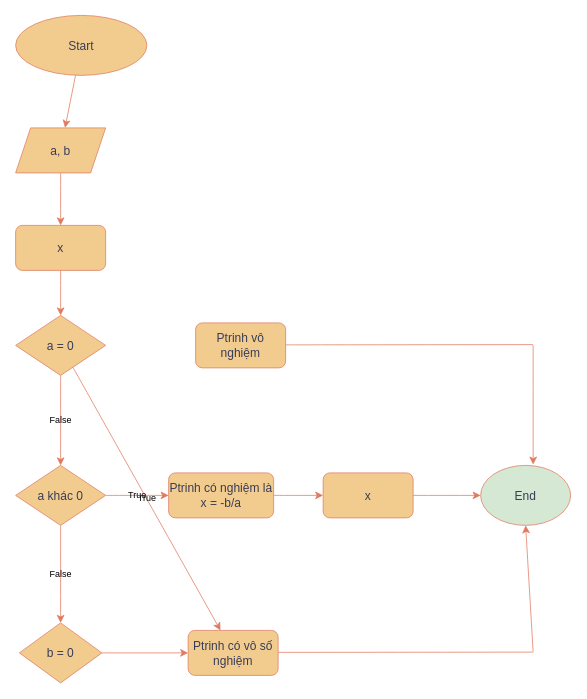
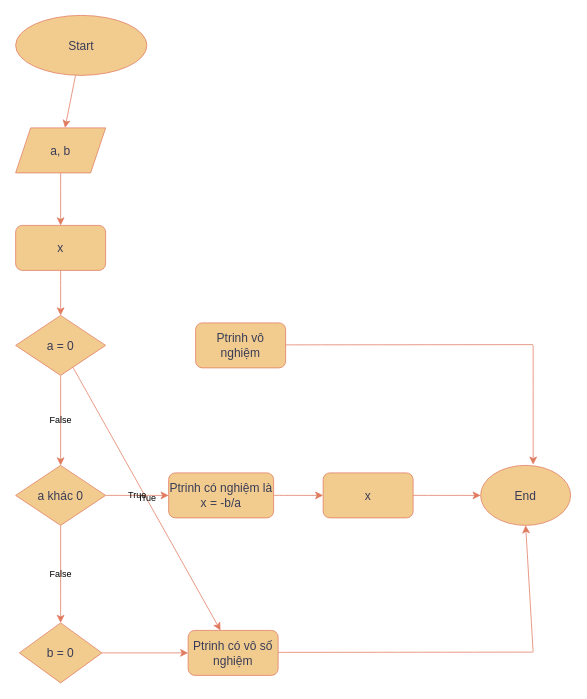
  <mxCell id="0" />
  <mxCell id="1" parent="0" />
  <mxCell id="2" value="" style="edgeStyle=none;curved=1;rounded=0;orthogonalLoop=1;jettySize=auto;html=1;fontSize=12;startSize=8;endSize=8;labelBackgroundColor=none;strokeColor=#E07A5F;fontColor=default;" edge="1" parent="1" source="3" target="5"><mxGeometry relative="1" as="geometry" /></mxCell>
  <mxCell id="3" value="Start" style="ellipse;whiteSpace=wrap;html=1;fontSize=16;labelBackgroundColor=none;fillColor=#F2CC8F;strokeColor=#E07A5F;fontColor=#393C56;" vertex="1" parent="1"><mxGeometry x="20" y="20" width="175" height="80" as="geometry" /></mxCell>
  <mxCell id="4" value="" style="edgeStyle=none;curved=1;rounded=0;orthogonalLoop=1;jettySize=auto;html=1;fontSize=12;startSize=8;endSize=8;labelBackgroundColor=none;strokeColor=#E07A5F;fontColor=default;" edge="1" parent="1" source="5" target="7"><mxGeometry relative="1" as="geometry" /></mxCell>
  <mxCell id="5" value="a, b" style="shape=parallelogram;perimeter=parallelogramPerimeter;whiteSpace=wrap;html=1;fixedSize=1;fontSize=16;labelBackgroundColor=none;fillColor=#F2CC8F;strokeColor=#E07A5F;fontColor=#393C56;" vertex="1" parent="1"><mxGeometry x="20" y="170" width="120" height="60" as="geometry" /></mxCell>
  <mxCell id="6" value="" style="edgeStyle=none;curved=1;rounded=0;orthogonalLoop=1;jettySize=auto;html=1;fontSize=12;startSize=8;endSize=8;labelBackgroundColor=none;strokeColor=#E07A5F;fontColor=default;" edge="1" parent="1" source="7" target="10"><mxGeometry relative="1" as="geometry" /></mxCell>
  <mxCell id="7" value="x" style="rounded=1;whiteSpace=wrap;html=1;fontSize=16;labelBackgroundColor=none;fillColor=#F2CC8F;strokeColor=#E07A5F;fontColor=#393C56;" vertex="1" parent="1"><mxGeometry x="20" y="300" width="120" height="60" as="geometry" /></mxCell>
  <mxCell id="8" value="True" style="edgeStyle=none;curved=1;rounded=0;orthogonalLoop=1;jettySize=auto;html=1;fontSize=12;startSize=8;endSize=8;labelBackgroundColor=none;strokeColor=#E07A5F;fontColor=default;" edge="1" parent="1" source="10" target="19"><mxGeometry relative="1" as="geometry" /></mxCell>
  <mxCell id="9" value="False" style="edgeStyle=none;curved=1;rounded=0;orthogonalLoop=1;jettySize=auto;html=1;fontSize=12;startSize=8;endSize=8;labelBackgroundColor=none;strokeColor=#E07A5F;fontColor=default;" edge="1" parent="1" source="10" target="14"><mxGeometry relative="1" as="geometry" /></mxCell>
  <mxCell id="10" value="a = 0" style="rhombus;whiteSpace=wrap;html=1;fontSize=16;labelBackgroundColor=none;fillColor=#F2CC8F;strokeColor=#E07A5F;fontColor=#393C56;" vertex="1" parent="1"><mxGeometry x="20" y="420" width="120" height="80" as="geometry" /></mxCell>
  <mxCell id="11" value="Ptrinh vô nghiệm" style="rounded=1;whiteSpace=wrap;html=1;fontSize=16;labelBackgroundColor=none;fillColor=#F2CC8F;strokeColor=#E07A5F;fontColor=#393C56;" vertex="1" parent="1"><mxGeometry x="260" y="430" width="120" height="60" as="geometry" /></mxCell>
  <mxCell id="12" value="True" style="edgeStyle=none;curved=1;rounded=0;orthogonalLoop=1;jettySize=auto;html=1;fontSize=12;startSize=8;endSize=8;labelBackgroundColor=none;strokeColor=#E07A5F;fontColor=default;" edge="1" parent="1" source="14" target="16"><mxGeometry relative="1" as="geometry" /></mxCell>
  <mxCell id="13" value="False" style="edgeStyle=none;curved=1;rounded=0;orthogonalLoop=1;jettySize=auto;html=1;fontSize=12;startSize=8;endSize=8;labelBackgroundColor=none;strokeColor=#E07A5F;fontColor=default;" edge="1" parent="1" source="14"><mxGeometry relative="1" as="geometry"><mxPoint x="80" y="830" as="targetPoint" /></mxGeometry></mxCell>
  <mxCell id="14" value="a khác 0" style="rhombus;whiteSpace=wrap;html=1;fontSize=16;labelBackgroundColor=none;fillColor=#F2CC8F;strokeColor=#E07A5F;fontColor=#393C56;" vertex="1" parent="1"><mxGeometry x="20" y="620" width="120" height="80" as="geometry" /></mxCell>
  <mxCell id="15" value="" style="edgeStyle=none;curved=1;rounded=0;orthogonalLoop=1;jettySize=auto;html=1;fontSize=12;startSize=8;endSize=8;labelBackgroundColor=none;strokeColor=#E07A5F;fontColor=default;" edge="1" parent="1" source="16" target="21"><mxGeometry relative="1" as="geometry" /></mxCell>
  <mxCell id="16" value="Ptrinh có nghiệm là x = -b/a" style="rounded=1;whiteSpace=wrap;html=1;fontSize=16;labelBackgroundColor=none;fillColor=#F2CC8F;strokeColor=#E07A5F;fontColor=#393C56;" vertex="1" parent="1"><mxGeometry x="224" y="630" width="140" height="60" as="geometry" /></mxCell>
  <mxCell id="17" value="" style="edgeStyle=none;curved=1;rounded=0;orthogonalLoop=1;jettySize=auto;html=1;fontSize=12;startSize=8;endSize=8;labelBackgroundColor=none;strokeColor=#E07A5F;fontColor=default;" edge="1" parent="1" source="18" target="19"><mxGeometry relative="1" as="geometry" /></mxCell>
  <mxCell id="18" value="b = 0" style="rhombus;whiteSpace=wrap;html=1;fontSize=16;labelBackgroundColor=none;fillColor=#F2CC8F;strokeColor=#E07A5F;fontColor=#393C56;" vertex="1" parent="1"><mxGeometry x="25" y="830" width="110" height="80" as="geometry" /></mxCell>
  <mxCell id="19" value="Ptrinh có vô số nghiệm" style="rounded=1;whiteSpace=wrap;html=1;fontSize=16;labelBackgroundColor=none;fillColor=#F2CC8F;strokeColor=#E07A5F;fontColor=#393C56;" vertex="1" parent="1"><mxGeometry x="250" y="840" width="120" height="60" as="geometry" /></mxCell>
  <mxCell id="20" value="" style="edgeStyle=none;curved=1;rounded=0;orthogonalLoop=1;jettySize=auto;html=1;fontSize=12;startSize=8;endSize=8;labelBackgroundColor=none;strokeColor=#E07A5F;fontColor=default;" edge="1" parent="1" source="21" target="22"><mxGeometry relative="1" as="geometry" /></mxCell>
  <mxCell id="21" value="x" style="rounded=1;whiteSpace=wrap;html=1;fontSize=16;labelBackgroundColor=none;fillColor=#F2CC8F;strokeColor=#E07A5F;fontColor=#393C56;" vertex="1" parent="1"><mxGeometry x="430" y="630" width="120" height="60" as="geometry" /></mxCell>
- <mxCell id="22" value="End" style="ellipse;whiteSpace=wrap;html=1;fontSize=16;labelBackgroundColor=none;fillColor=#d5e8d4;strokeColor=#E07A5F;fontColor=#393C56;" vertex="1" parent="1"><mxGeometry x="640" y="620" width="120" height="80" as="geometry" /></mxCell>
+ <mxCell id="22" value="End" style="ellipse;whiteSpace=wrap;html=1;fontSize=16;labelBackgroundColor=none;fillColor=#F2CC8F;strokeColor=#E07A5F;fontColor=#393C56;" vertex="1" parent="1"><mxGeometry x="640" y="620" width="120" height="80" as="geometry" /></mxCell>
  <mxCell id="23" value="" style="endArrow=none;html=1;rounded=0;fontSize=12;startSize=8;endSize=8;curved=1;labelBackgroundColor=none;strokeColor=#E07A5F;fontColor=default;" edge="1" parent="1"><mxGeometry width="50" height="50" relative="1" as="geometry"><mxPoint x="380" y="459.33" as="sourcePoint" /><mxPoint x="710" y="459" as="targetPoint" /></mxGeometry></mxCell>
  <mxCell id="24" value="" style="endArrow=classic;html=1;rounded=0;fontSize=12;startSize=8;endSize=8;curved=1;entryX=0.584;entryY=-0.014;entryDx=0;entryDy=0;entryPerimeter=0;labelBackgroundColor=none;strokeColor=#E07A5F;fontColor=default;" edge="1" parent="1" target="22"><mxGeometry width="50" height="50" relative="1" as="geometry"><mxPoint x="710" y="460" as="sourcePoint" /><mxPoint x="690" y="500" as="targetPoint" /></mxGeometry></mxCell>
  <mxCell id="25" value="" style="endArrow=none;html=1;rounded=0;fontSize=12;startSize=8;endSize=8;curved=1;labelBackgroundColor=none;strokeColor=#E07A5F;fontColor=default;" edge="1" parent="1"><mxGeometry width="50" height="50" relative="1" as="geometry"><mxPoint x="370" y="869.33" as="sourcePoint" /><mxPoint x="710" y="869" as="targetPoint" /></mxGeometry></mxCell>
  <mxCell id="26" value="" style="endArrow=classic;html=1;rounded=0;fontSize=12;startSize=8;endSize=8;curved=1;entryX=0.5;entryY=1;entryDx=0;entryDy=0;labelBackgroundColor=none;strokeColor=#E07A5F;fontColor=default;" edge="1" parent="1" target="22"><mxGeometry width="50" height="50" relative="1" as="geometry"><mxPoint x="710" y="868.48" as="sourcePoint" /><mxPoint x="712" y="750" as="targetPoint" /></mxGeometry></mxCell>
